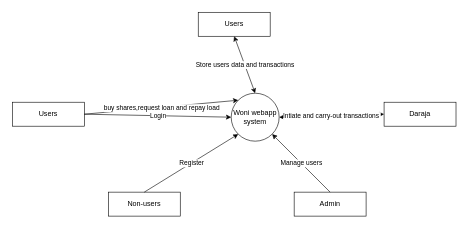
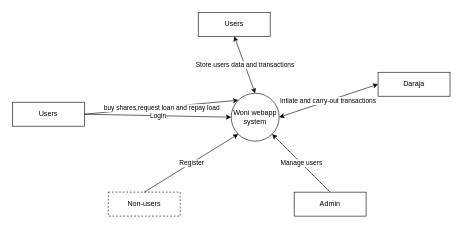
  <mxCell id="0" />
  <mxCell id="1" parent="0" />
  <mxCell id="2" value="Woni webapp&lt;div&gt;system&lt;/div&gt;" style="ellipse;whiteSpace=wrap;html=1;aspect=fixed;" vertex="1" parent="1"><mxGeometry x="385" y="155" width="80" height="80" as="geometry" /></mxCell>
  <mxCell id="3" value="Users" style="rounded=0;whiteSpace=wrap;html=1;" vertex="1" parent="1"><mxGeometry x="330" y="20" width="120" height="40" as="geometry" /></mxCell>
- <mxCell id="4" value="Daraja" style="rounded=0;whiteSpace=wrap;html=1;" vertex="1" parent="1"><mxGeometry x="640" y="170" width="120" height="40" as="geometry" /></mxCell>
- <mxCell id="5" value="Non-users" style="rounded=0;whiteSpace=wrap;html=1;" vertex="1" parent="1"><mxGeometry x="180" y="320" width="120" height="40" as="geometry" /></mxCell>
+ <mxCell id="4" value="Daraja" style="rounded=0;whiteSpace=wrap;html=1;" vertex="1" parent="1"><mxGeometry x="630" y="120" width="120" height="40" as="geometry" /></mxCell>
+ <mxCell id="5" value="Non-users" style="rounded=0;whiteSpace=wrap;html=1;dashed=1;" vertex="1" parent="1"><mxGeometry x="180" y="320" width="120" height="40" as="geometry" /></mxCell>
  <mxCell id="6" value="Users" style="rounded=0;whiteSpace=wrap;html=1;" vertex="1" parent="1"><mxGeometry x="20" y="170" width="120" height="40" as="geometry" /></mxCell>
  <mxCell id="7" value="Admin" style="rounded=0;whiteSpace=wrap;html=1;" vertex="1" parent="1"><mxGeometry x="490" y="320" width="120" height="40" as="geometry" /></mxCell>
  <mxCell id="8" value="" style="endArrow=classic;html=1;rounded=0;exitX=1;exitY=0.5;exitDx=0;exitDy=0;entryX=0;entryY=0.5;entryDx=0;entryDy=0;" edge="1" parent="1" source="6" target="2"><mxGeometry width="50" height="50" relative="1" as="geometry"><mxPoint x="360" y="210" as="sourcePoint" /><mxPoint x="410" y="160" as="targetPoint" /></mxGeometry></mxCell>
  <mxCell id="9" value="Login" style="edgeLabel;html=1;align=center;verticalAlign=middle;resizable=0;points=[];" vertex="1" connectable="0" parent="8"><mxGeometry relative="1" as="geometry"><mxPoint as="offset" /></mxGeometry></mxCell>
  <mxCell id="10" value="" style="endArrow=classic;html=1;rounded=0;exitX=0.5;exitY=0;exitDx=0;exitDy=0;entryX=0;entryY=1;entryDx=0;entryDy=0;" edge="1" parent="1" source="5" target="2"><mxGeometry width="50" height="50" relative="1" as="geometry"><mxPoint x="290" y="200" as="sourcePoint" /><mxPoint x="360" y="200" as="targetPoint" /></mxGeometry></mxCell>
  <mxCell id="11" value="Register" style="edgeLabel;html=1;align=center;verticalAlign=middle;resizable=0;points=[];" vertex="1" connectable="0" parent="10"><mxGeometry relative="1" as="geometry"><mxPoint as="offset" /></mxGeometry></mxCell>
  <mxCell id="12" value="" style="endArrow=classic;html=1;rounded=0;exitX=0.5;exitY=0;exitDx=0;exitDy=0;entryX=1;entryY=1;entryDx=0;entryDy=0;" edge="1" parent="1" source="7" target="2"><mxGeometry width="50" height="50" relative="1" as="geometry"><mxPoint x="290" y="290" as="sourcePoint" /><mxPoint x="372" y="228" as="targetPoint" /></mxGeometry></mxCell>
  <mxCell id="13" value="Manage users" style="edgeLabel;html=1;align=center;verticalAlign=middle;resizable=0;points=[];" vertex="1" connectable="0" parent="12"><mxGeometry relative="1" as="geometry"><mxPoint as="offset" /></mxGeometry></mxCell>
  <mxCell id="14" value="" style="endArrow=classic;html=1;rounded=0;exitX=1;exitY=0.5;exitDx=0;exitDy=0;entryX=0;entryY=0;entryDx=0;entryDy=0;" edge="1" parent="1" source="6" target="2"><mxGeometry width="50" height="50" relative="1" as="geometry"><mxPoint x="190" y="200" as="sourcePoint" /><mxPoint x="360" y="200" as="targetPoint" /></mxGeometry></mxCell>
  <mxCell id="15" value="buy shares,request loan and repay load" style="edgeLabel;html=1;align=center;verticalAlign=middle;resizable=0;points=[];" vertex="1" connectable="0" parent="14"><mxGeometry relative="1" as="geometry"><mxPoint y="1" as="offset" /></mxGeometry></mxCell>
  <mxCell id="16" value="" style="endArrow=classic;startArrow=classic;html=1;rounded=0;exitX=1;exitY=0.5;exitDx=0;exitDy=0;entryX=0;entryY=0.5;entryDx=0;entryDy=0;" edge="1" parent="1" source="2" target="4"><mxGeometry width="50" height="50" relative="1" as="geometry"><mxPoint x="360" y="210" as="sourcePoint" /><mxPoint x="410" y="160" as="targetPoint" /></mxGeometry></mxCell>
  <mxCell id="17" value="Intiate and carry-out transactions&amp;nbsp;" style="edgeLabel;html=1;align=center;verticalAlign=middle;resizable=0;points=[];" vertex="1" connectable="0" parent="16"><mxGeometry relative="1" as="geometry"><mxPoint as="offset" /></mxGeometry></mxCell>
  <mxCell id="18" value="" style="endArrow=classic;startArrow=classic;html=1;rounded=0;exitX=0.5;exitY=1;exitDx=0;exitDy=0;entryX=0.5;entryY=0;entryDx=0;entryDy=0;" edge="1" parent="1" source="3" target="2"><mxGeometry width="50" height="50" relative="1" as="geometry"><mxPoint x="360" y="210" as="sourcePoint" /><mxPoint x="410" y="160" as="targetPoint" /></mxGeometry></mxCell>
  <mxCell id="19" value="Store users data and transactions" style="edgeLabel;html=1;align=center;verticalAlign=middle;resizable=0;points=[];" vertex="1" connectable="0" parent="18"><mxGeometry relative="1" as="geometry"><mxPoint as="offset" /></mxGeometry></mxCell>
